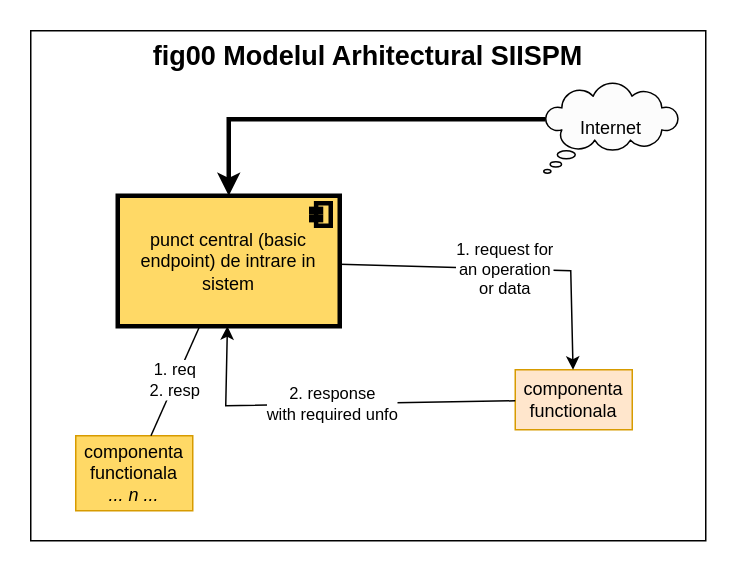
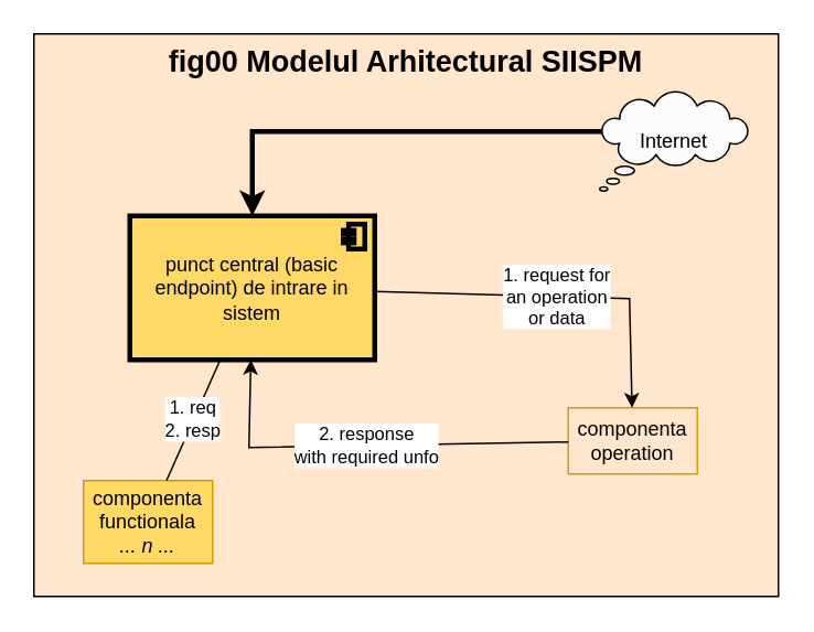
  <mxCell id="0" />
  <mxCell id="1" parent="0" />
- <mxCell id="2" value="fig00 Modelul Arhitectural SIISPM" style="rounded=0;whiteSpace=wrap;html=1;strokeColor=#000000;fontFamily=Helvetica;fontSize=18;fontColor=#000000;fillColor=#ffffff;verticalAlign=top;align=center;fontStyle=1" parent="1" vertex="1"><mxGeometry x="20" y="20" width="450" height="340" as="geometry" /></mxCell>
+ <mxCell id="2" value="fig00 Modelul Arhitectural SIISPM" style="rounded=0;whiteSpace=wrap;html=1;strokeColor=#000000;fontFamily=Helvetica;fontSize=18;fontColor=#000000;fillColor=#ffe6cc;verticalAlign=top;align=center;fontStyle=1;" parent="1" vertex="1"><mxGeometry x="20" y="20" width="450" height="340" as="geometry" /></mxCell>
  <mxCell id="3" value="punct central (basic endpoint) de intrare in sistem" style="html=1;outlineConnect=0;whiteSpace=wrap;fillColor=#FFD966;shape=mxgraph.archimate3.application;appType=comp;archiType=square;strokeColor=#000000;verticalAlign=middle;align=center;fontSize=12;fontStyle=0;fontColor=#000000;strokeWidth=3;" parent="1" vertex="1"><mxGeometry x="78" y="130" width="148" height="87" as="geometry" /></mxCell>
  <mxCell id="4" value="" style="endArrow=none;html=1;rounded=0;fontFamily=Helvetica;fontSize=12;fontColor=default;strokeColor=#000000;" parent="1" source="3" edge="1"><mxGeometry width="50" height="50" relative="1" as="geometry"><mxPoint x="-78.005" y="287" as="sourcePoint" /><mxPoint x="152" y="127" as="targetPoint" /></mxGeometry></mxCell>
- <mxCell id="5" value="componenta functionala" style="rounded=0;whiteSpace=wrap;html=1;strokeColor=#d79b00;fontFamily=Helvetica;fontSize=12;fillColor=#ffe6cc;fontColor=#000000;" parent="1" vertex="1"><mxGeometry x="343" y="246" width="78" height="40" as="geometry" /></mxCell>
+ <mxCell id="5" value="componenta operation" style="rounded=0;whiteSpace=wrap;html=1;strokeColor=#d79b00;fontFamily=Helvetica;fontSize=12;fillColor=#ffe6cc;fontColor=#000000;" parent="1" vertex="1"><mxGeometry x="343" y="246" width="78" height="40" as="geometry" /></mxCell>
  <mxCell id="6" style="edgeStyle=orthogonalEdgeStyle;rounded=0;orthogonalLoop=1;jettySize=auto;html=1;exitX=0.015;exitY=0.4;exitDx=0;exitDy=0;exitPerimeter=0;strokeColor=#000000;strokeWidth=3;" parent="1" source="7" target="3" edge="1"><mxGeometry relative="1" as="geometry" /></mxCell>
  <mxCell id="7" value="&lt;font color=&quot;#000000&quot;&gt;Internet&lt;/font&gt;" style="whiteSpace=wrap;html=1;shape=mxgraph.basic.cloud_callout;strokeColor=#000000;fillColor=#fcfcfc;" parent="1" vertex="1"><mxGeometry x="362" y="55" width="90" height="60" as="geometry" /></mxCell>
  <mxCell id="8" value="" style="endArrow=classic;html=1;rounded=0;fontColor=#000000;strokeColor=#000000;labelBackgroundColor=#FFFFFF;" edge="1" parent="1" source="3" target="5"><mxGeometry relative="1" as="geometry"><mxPoint x="510" y="420" as="sourcePoint" /><mxPoint x="610" y="420" as="targetPoint" /><Array as="points"><mxPoint x="380" y="180" /></Array></mxGeometry></mxCell>
  <mxCell id="9" value="1. request for&lt;br&gt;an operation&lt;br&gt;or data" style="edgeLabel;resizable=0;html=1;align=center;verticalAlign=middle;labelBackgroundColor=#FFFFFF;fontColor=#000000;" connectable="0" vertex="1" parent="8"><mxGeometry relative="1" as="geometry" /></mxCell>
  <mxCell id="10" value="" style="endArrow=classic;html=1;rounded=0;fontColor=#000000;strokeColor=#000000;labelBackgroundColor=#FFFFFF;" edge="1" parent="1" source="5" target="3"><mxGeometry relative="1" as="geometry"><mxPoint x="246" y="372" as="sourcePoint" /><mxPoint x="363" y="404" as="targetPoint" /><Array as="points"><mxPoint x="150" y="270" /></Array></mxGeometry></mxCell>
  <mxCell id="11" value="2. response&lt;br&gt;with required unfo" style="edgeLabel;resizable=0;html=1;align=center;verticalAlign=middle;labelBackgroundColor=#FFFFFF;fontColor=#000000;" connectable="0" vertex="1" parent="10"><mxGeometry relative="1" as="geometry" /></mxCell>
  <mxCell id="12" value="componenta functionala&lt;br&gt;&lt;i&gt;... n ...&lt;/i&gt;" style="rounded=0;whiteSpace=wrap;html=1;strokeColor=#d79b00;fontFamily=Helvetica;fontSize=12;fillColor=#ffd966;fontColor=#000000;" vertex="1" parent="1"><mxGeometry x="50" y="290" width="78" height="50" as="geometry" /></mxCell>
  <mxCell id="13" value="1. req&lt;br&gt;2. resp" style="endArrow=none;html=1;rounded=0;strokeColor=#000000;" edge="1" parent="1" source="12" target="3"><mxGeometry width="50" height="50" relative="1" as="geometry"><mxPoint x="90" y="570" as="sourcePoint" /><mxPoint x="140" y="520" as="targetPoint" /></mxGeometry></mxCell>
